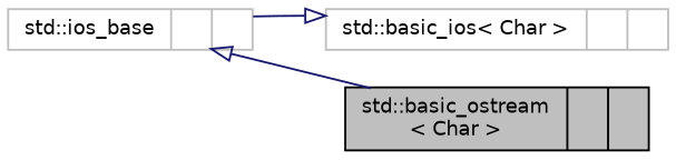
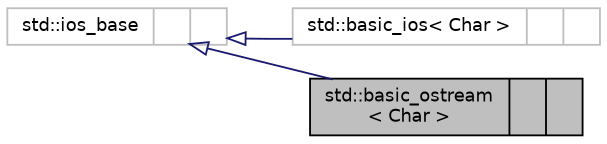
  digraph {
    rankdir=LR
    node [color=grey75 fillcolor=white fontname=Helvetica fontsize=10 shape=record style=filled]
    edge [arrowtail=onormal color=midnightblue dir=back fontname=Helvetica fontsize=10 labelfontname=Helvetica labelfontsize=10 style=solid]
    n1 [color=black fillcolor=grey75 fontcolor=black height=0.2 label="{std::basic_ostream\l\< Char \>\n||}" width=0.4]
    n2 [height=0.2 label="{std::basic_ios\< Char \>\n||}" width=0.4]
    n3 [height=0.2 label="{std::ios_base\n||}" width=0.4]
    n3 -> n1
-   n2 -> n3
+   n3 -> n2
  }
